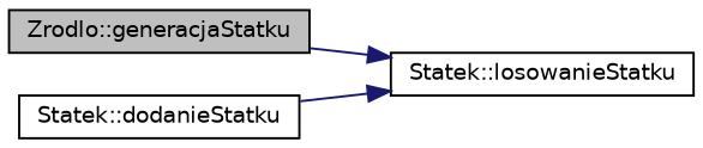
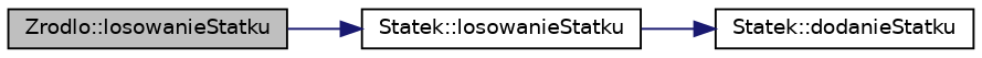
  digraph {
    rankdir=LR
    node [color=black fillcolor=white fontname=Helvetica fontsize=10 shape=record style=filled]
    edge [color=midnightblue fontname=Helvetica fontsize=10 labelfontname=Helvetica labelfontsize=10 style=solid]
-   n1 [fillcolor=grey75 fontcolor=black height=0.2 label="Zrodlo::generacjaStatku" width=0.4]
+   n1 [fillcolor=grey75 fontcolor=black height=0.2 label="Zrodlo::losowanieStatku" width=0.4]
    n2 [height=0.2 label="Statek::losowanieStatku" width=0.4]
    n3 [height=0.2 label="Statek::dodanieStatku" width=0.4]
    n1 -> n2
-   n3 -> n2
+   n2 -> n3
  }
